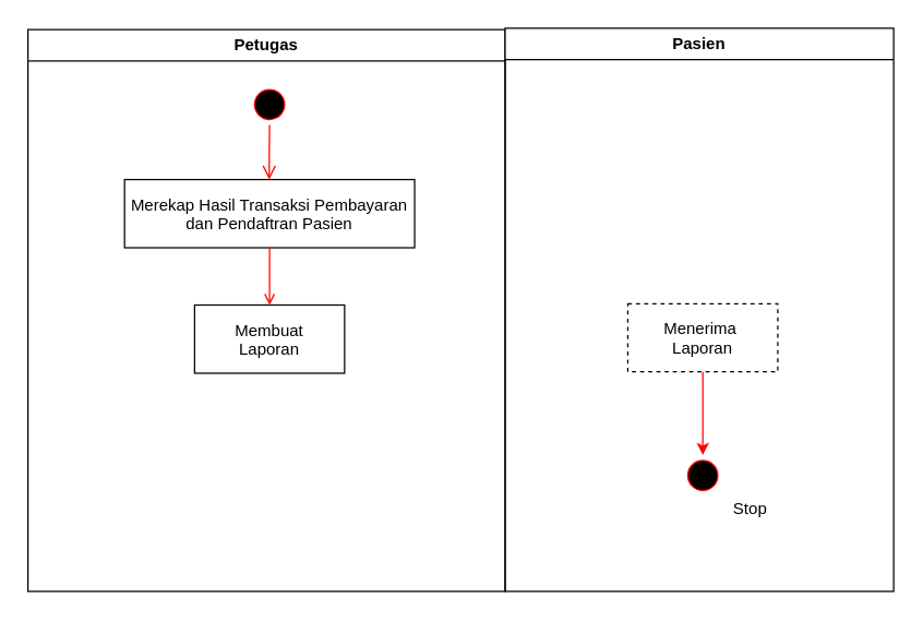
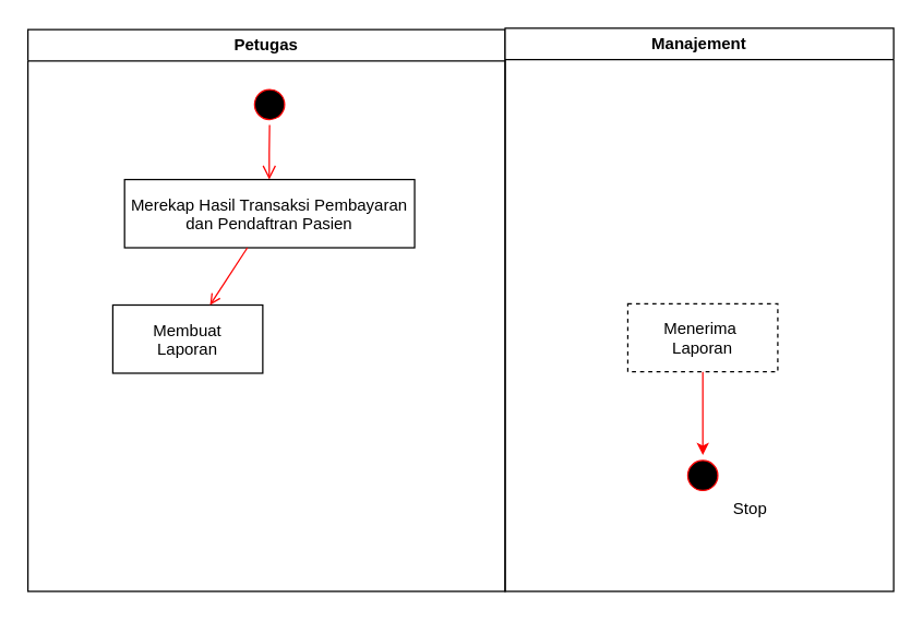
  <mxCell id="0" />
  <mxCell id="1" parent="0" />
  <mxCell id="2" value="Petugas" style="swimlane;whiteSpace=wrap" parent="1" vertex="1"><mxGeometry x="20" y="21" width="350" height="412" as="geometry" /></mxCell>
  <mxCell id="3" value="" style="ellipse;shape=startState;fillColor=#000000;strokeColor=#ff0000;" parent="2" vertex="1"><mxGeometry x="162.25" y="40" width="30" height="30" as="geometry" /></mxCell>
  <mxCell id="4" value="" style="edgeStyle=elbowEdgeStyle;elbow=horizontal;verticalAlign=bottom;endArrow=open;endSize=8;strokeColor=#FF0000;endFill=1;rounded=0" parent="2" source="3" target="5" edge="1"><mxGeometry x="100" y="40" as="geometry"><mxPoint x="115" y="110" as="targetPoint" /></mxGeometry></mxCell>
  <mxCell id="5" value="Merekap Hasil Transaksi Pembayaran &#10;dan Pendaftran Pasien" style="" parent="2" vertex="1"><mxGeometry x="70.88" y="110" width="212.75" height="50" as="geometry" /></mxCell>
- <mxCell id="6" value="Membuat&#10;Laporan" style="" parent="2" vertex="1"><mxGeometry x="122.25" y="202" width="110" height="50" as="geometry" /></mxCell>
+ <mxCell id="6" value="Membuat&#10;Laporan" style="" parent="2" vertex="1"><mxGeometry x="62.25" y="202" width="110" height="50" as="geometry" /></mxCell>
  <mxCell id="7" value="" style="endArrow=open;strokeColor=#FF0000;endFill=1;rounded=0" parent="2" source="5" target="6" edge="1"><mxGeometry relative="1" as="geometry" /></mxCell>
- <mxCell id="8" value="Pasien" style="swimlane;whiteSpace=wrap" parent="1" vertex="1"><mxGeometry x="370" y="20" width="285" height="413" as="geometry" /></mxCell>
+ <mxCell id="8" value="Manajement" style="swimlane;whiteSpace=wrap" parent="1" vertex="1"><mxGeometry x="370" y="20" width="285" height="413" as="geometry" /></mxCell>
  <mxCell id="9" value="Menerima &#10;Laporan" style="dashed=1;" parent="8" vertex="1"><mxGeometry x="90" y="202" width="110" height="50" as="geometry" /></mxCell>
  <mxCell id="10" value="" style="ellipse;shape=startState;fillColor=#000000;strokeColor=#ff0000;" parent="8" vertex="1"><mxGeometry x="130" y="313" width="30" height="30" as="geometry" /></mxCell>
  <mxCell id="11" value="" style="endArrow=classic;html=1;strokeColor=#FF0000;entryX=0.5;entryY=0;entryDx=0;entryDy=0;exitX=0.5;exitY=1;exitDx=0;exitDy=0;" edge="1" parent="8" source="9" target="10"><mxGeometry width="50" height="50" relative="1" as="geometry"><mxPoint x="-45" y="223" as="sourcePoint" /><mxPoint x="5" y="173" as="targetPoint" /></mxGeometry></mxCell>
  <mxCell id="12" value="Stop" style="text;html=1;strokeColor=none;fillColor=none;align=center;verticalAlign=middle;whiteSpace=wrap;rounded=0;" vertex="1" parent="8"><mxGeometry x="160" y="343" width="40" height="20" as="geometry" /></mxCell>
